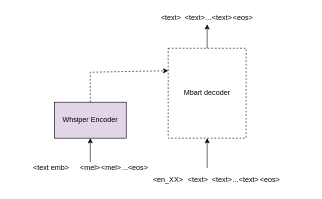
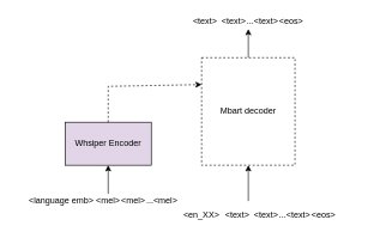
  <mxCell id="0" />
  <mxCell id="1" parent="0" />
  <mxCell id="2" value="Whsiper Encoder" style="rounded=0;whiteSpace=wrap;html=1;fillColor=#e1d5e7;" vertex="1" parent="1"><mxGeometry x="90" y="170" width="120" height="60" as="geometry" /></mxCell>
  <mxCell id="3" value="Mbart decoder" style="rounded=0;whiteSpace=wrap;html=1;dashed=1;" vertex="1" parent="1"><mxGeometry x="280" y="80" width="130" height="150" as="geometry" /></mxCell>
  <mxCell id="4" value="" style="endArrow=classic;html=1;rounded=0;exitX=0.5;exitY=0;exitDx=0;exitDy=0;entryX=0;entryY=0.25;entryDx=0;entryDy=0;dashed=1;" edge="1" parent="1" source="2" target="3"><mxGeometry width="50" height="50" relative="1" as="geometry"><mxPoint x="180" y="150" as="sourcePoint" /><mxPoint x="230" y="100" as="targetPoint" /><Array as="points"><mxPoint x="150" y="120" /></Array></mxGeometry></mxCell>
- <mxCell id="5" value="&amp;lt;text emb&amp;gt;" style="text;strokeColor=none;align=center;fillColor=none;html=1;verticalAlign=middle;whiteSpace=wrap;rounded=0;" vertex="1" parent="1"><mxGeometry x="20" y="270" width="130" height="20" as="geometry" /></mxCell>
+ <mxCell id="5" value="&amp;lt;language emb&amp;gt;" style="text;strokeColor=none;align=center;fillColor=none;html=1;verticalAlign=middle;whiteSpace=wrap;rounded=0;" vertex="1" parent="1"><mxGeometry x="20" y="270" width="130" height="20" as="geometry" /></mxCell>
  <mxCell id="6" value="&amp;lt;mel&amp;gt;" style="text;strokeColor=none;align=center;fillColor=none;html=1;verticalAlign=middle;whiteSpace=wrap;rounded=0;" vertex="1" parent="1"><mxGeometry x="85" y="270" width="130" height="20" as="geometry" /></mxCell>
  <mxCell id="7" value="&amp;lt;mel&amp;gt;" style="text;strokeColor=none;align=center;fillColor=none;html=1;verticalAlign=middle;whiteSpace=wrap;rounded=0;" vertex="1" parent="1"><mxGeometry x="120" y="270" width="130" height="20" as="geometry" /></mxCell>
- <mxCell id="8" value="...&amp;lt;eos&amp;gt;" style="text;strokeColor=none;align=center;fillColor=none;html=1;verticalAlign=middle;whiteSpace=wrap;rounded=0;" vertex="1" parent="1"><mxGeometry x="160" y="270" width="130" height="20" as="geometry" /></mxCell>
+ <mxCell id="8" value="...&amp;lt;mel&amp;gt;" style="text;strokeColor=none;align=center;fillColor=none;html=1;verticalAlign=middle;whiteSpace=wrap;rounded=0;" vertex="1" parent="1"><mxGeometry x="160" y="270" width="130" height="20" as="geometry" /></mxCell>
  <mxCell id="9" value="" style="endArrow=classic;html=1;rounded=0;entryX=0.5;entryY=1;entryDx=0;entryDy=0;" edge="1" parent="1" target="2"><mxGeometry width="50" height="50" relative="1" as="geometry"><mxPoint x="150" y="270" as="sourcePoint" /><mxPoint x="510" y="180" as="targetPoint" /></mxGeometry></mxCell>
  <mxCell id="10" value="&amp;lt;en_XX&amp;gt;" style="text;strokeColor=none;align=center;fillColor=none;html=1;verticalAlign=middle;whiteSpace=wrap;rounded=0;" vertex="1" parent="1"><mxGeometry x="215" y="290" width="130" height="20" as="geometry" /></mxCell>
  <mxCell id="11" value="&amp;lt;text&amp;gt;" style="text;strokeColor=none;align=center;fillColor=none;html=1;verticalAlign=middle;whiteSpace=wrap;rounded=0;" vertex="1" parent="1"><mxGeometry x="265" y="290" width="130" height="20" as="geometry" /></mxCell>
  <mxCell id="12" value="&amp;lt;text&amp;gt;" style="text;strokeColor=none;align=center;fillColor=none;html=1;verticalAlign=middle;whiteSpace=wrap;rounded=0;" vertex="1" parent="1"><mxGeometry x="305" y="290" width="130" height="20" as="geometry" /></mxCell>
  <mxCell id="13" value="...&amp;lt;text&amp;gt;" style="text;strokeColor=none;align=center;fillColor=none;html=1;verticalAlign=middle;whiteSpace=wrap;rounded=0;" vertex="1" parent="1"><mxGeometry x="345" y="290" width="130" height="20" as="geometry" /></mxCell>
  <mxCell id="14" value="&amp;lt;eos&amp;gt;" style="text;strokeColor=none;align=center;fillColor=none;html=1;verticalAlign=middle;whiteSpace=wrap;rounded=0;" vertex="1" parent="1"><mxGeometry x="385" y="290" width="130" height="20" as="geometry" /></mxCell>
  <mxCell id="15" value="" style="endArrow=classic;html=1;rounded=0;entryX=0.5;entryY=1;entryDx=0;entryDy=0;" edge="1" parent="1" target="3"><mxGeometry width="50" height="50" relative="1" as="geometry"><mxPoint x="345" y="280" as="sourcePoint" /><mxPoint x="510" y="180" as="targetPoint" /></mxGeometry></mxCell>
  <mxCell id="16" value="" style="endArrow=classic;html=1;rounded=0;exitX=0.5;exitY=0;exitDx=0;exitDy=0;" edge="1" parent="1" source="3"><mxGeometry width="50" height="50" relative="1" as="geometry"><mxPoint x="460" y="230" as="sourcePoint" /><mxPoint x="345" y="40" as="targetPoint" /></mxGeometry></mxCell>
  <mxCell id="17" value="&amp;lt;text&amp;gt;" style="text;strokeColor=none;align=center;fillColor=none;html=1;verticalAlign=middle;whiteSpace=wrap;rounded=0;" vertex="1" parent="1"><mxGeometry x="220" y="20" width="130" height="20" as="geometry" /></mxCell>
  <mxCell id="18" value="&amp;lt;text&amp;gt;" style="text;strokeColor=none;align=center;fillColor=none;html=1;verticalAlign=middle;whiteSpace=wrap;rounded=0;" vertex="1" parent="1"><mxGeometry x="260" y="20" width="130" height="20" as="geometry" /></mxCell>
  <mxCell id="19" value="...&amp;lt;text&amp;gt;" style="text;strokeColor=none;align=center;fillColor=none;html=1;verticalAlign=middle;whiteSpace=wrap;rounded=0;" vertex="1" parent="1"><mxGeometry x="300" y="20" width="130" height="20" as="geometry" /></mxCell>
  <mxCell id="20" value="&amp;lt;eos&amp;gt;" style="text;strokeColor=none;align=center;fillColor=none;html=1;verticalAlign=middle;whiteSpace=wrap;rounded=0;" vertex="1" parent="1"><mxGeometry x="340" y="20" width="130" height="20" as="geometry" /></mxCell>
